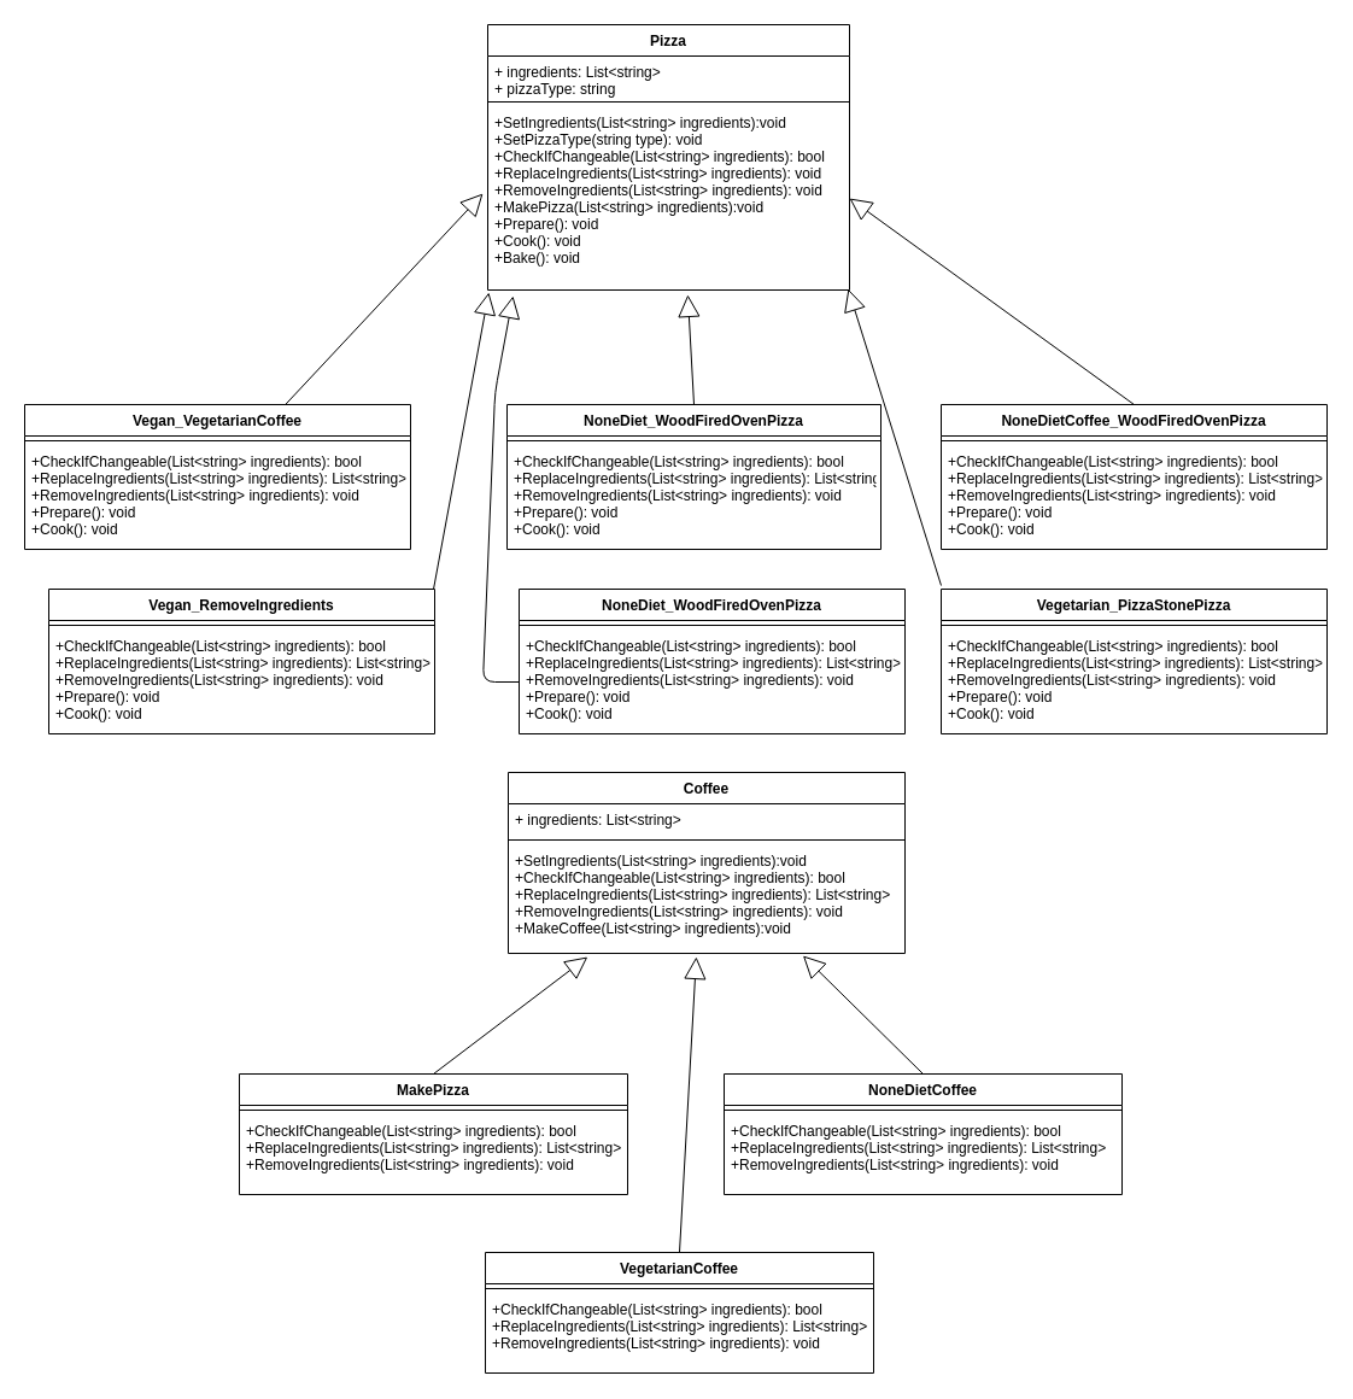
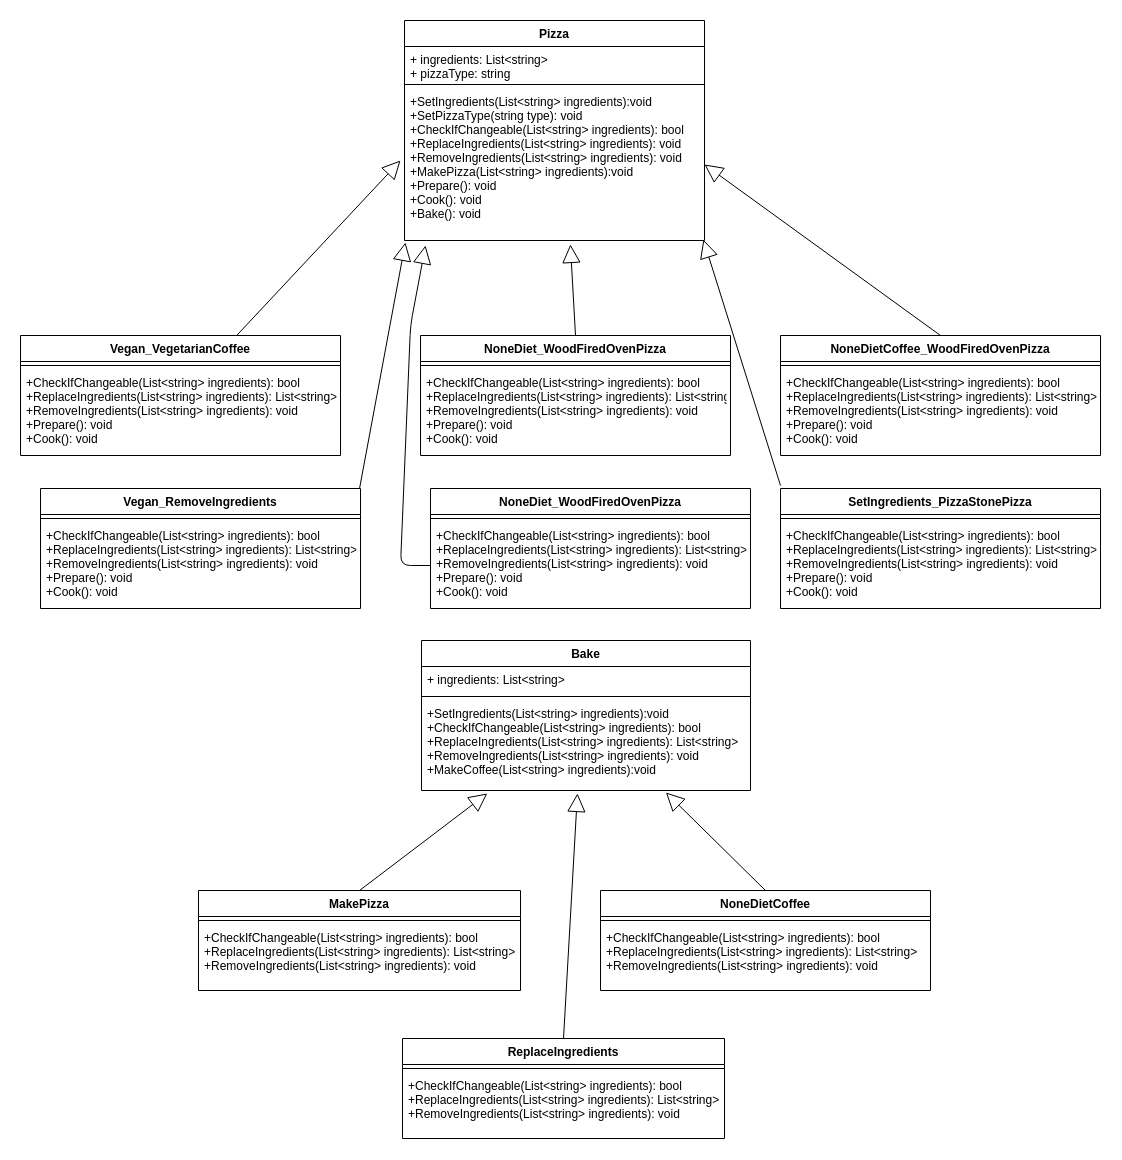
  <mxCell id="0" />
  <mxCell id="1" parent="0" />
  <mxCell id="2" value="Vegan_VegetarianCoffee" style="swimlane;fontStyle=1;align=center;verticalAlign=top;childLayout=stackLayout;horizontal=1;startSize=26;horizontalStack=0;resizeParent=1;resizeParentMax=0;resizeLast=0;collapsible=1;marginBottom=0;" parent="1" vertex="1"><mxGeometry x="20" y="335" width="320" height="120" as="geometry" /></mxCell>
  <mxCell id="3" value="" style="line;strokeWidth=1;fillColor=none;align=left;verticalAlign=middle;spacingTop=-1;spacingLeft=3;spacingRight=3;rotatable=0;labelPosition=right;points=[];portConstraint=eastwest;" parent="2" vertex="1"><mxGeometry y="26" width="320" height="8" as="geometry" /></mxCell>
  <mxCell id="4" value="+CheckIfChangeable(List&lt;string&gt; ingredients): bool&#10;+ReplaceIngredients(List&lt;string&gt; ingredients): List&lt;string&gt;&#10;+RemoveIngredients(List&lt;string&gt; ingredients): void&#10;+Prepare(): void&#10;+Cook(): void" style="text;strokeColor=none;fillColor=none;align=left;verticalAlign=top;spacingLeft=4;spacingRight=4;overflow=hidden;rotatable=0;points=[[0,0.5],[1,0.5]];portConstraint=eastwest;" parent="2" vertex="1"><mxGeometry y="34" width="320" height="86" as="geometry" /></mxCell>
  <mxCell id="5" value="NoneDietCoffee_WoodFiredOvenPizza" style="swimlane;fontStyle=1;align=center;verticalAlign=top;childLayout=stackLayout;horizontal=1;startSize=26;horizontalStack=0;resizeParent=1;resizeParentMax=0;resizeLast=0;collapsible=1;marginBottom=0;" parent="1" vertex="1"><mxGeometry x="780" y="335" width="320" height="120" as="geometry" /></mxCell>
  <mxCell id="6" value="" style="line;strokeWidth=1;fillColor=none;align=left;verticalAlign=middle;spacingTop=-1;spacingLeft=3;spacingRight=3;rotatable=0;labelPosition=right;points=[];portConstraint=eastwest;" parent="5" vertex="1"><mxGeometry y="26" width="320" height="8" as="geometry" /></mxCell>
  <mxCell id="7" value="+CheckIfChangeable(List&lt;string&gt; ingredients): bool&#10;+ReplaceIngredients(List&lt;string&gt; ingredients): List&lt;string&gt;&#10;+RemoveIngredients(List&lt;string&gt; ingredients): void&#10;+Prepare(): void&#10;+Cook(): void" style="text;strokeColor=none;fillColor=none;align=left;verticalAlign=top;spacingLeft=4;spacingRight=4;overflow=hidden;rotatable=0;points=[[0,0.5],[1,0.5]];portConstraint=eastwest;" parent="5" vertex="1"><mxGeometry y="34" width="320" height="86" as="geometry" /></mxCell>
  <mxCell id="8" value="" style="endArrow=block;endSize=16;endFill=0;html=1;" parent="1" source="2" edge="1"><mxGeometry width="160" relative="1" as="geometry"><mxPoint x="407" y="210" as="sourcePoint" /><mxPoint x="400" y="160" as="targetPoint" /></mxGeometry></mxCell>
  <mxCell id="9" value="" style="endArrow=block;endSize=16;endFill=0;html=1;exitX=0.5;exitY=0;exitDx=0;exitDy=0;entryX=1;entryY=0.5;entryDx=0;entryDy=0;" parent="1" source="5" target="29" edge="1"><mxGeometry width="160" relative="1" as="geometry"><mxPoint x="417" y="220" as="sourcePoint" /><mxPoint x="712" y="146" as="targetPoint" /></mxGeometry></mxCell>
  <mxCell id="10" value="" style="endArrow=block;endSize=16;endFill=0;html=1;exitX=0.5;exitY=0;exitDx=0;exitDy=0;entryX=0.553;entryY=1.026;entryDx=0;entryDy=0;entryPerimeter=0;" parent="1" source="18" edge="1" target="29"><mxGeometry width="160" relative="1" as="geometry"><mxPoint x="560" y="339" as="sourcePoint" /><mxPoint x="558" y="267" as="targetPoint" /></mxGeometry></mxCell>
  <mxCell id="11" value="Vegan_RemoveIngredients" style="swimlane;fontStyle=1;align=center;verticalAlign=top;childLayout=stackLayout;horizontal=1;startSize=26;horizontalStack=0;resizeParent=1;resizeParentMax=0;resizeLast=0;collapsible=1;marginBottom=0;" parent="1" vertex="1"><mxGeometry x="40" y="488" width="320" height="120" as="geometry" /></mxCell>
  <mxCell id="12" value="" style="line;strokeWidth=1;fillColor=none;align=left;verticalAlign=middle;spacingTop=-1;spacingLeft=3;spacingRight=3;rotatable=0;labelPosition=right;points=[];portConstraint=eastwest;" parent="11" vertex="1"><mxGeometry y="26" width="320" height="8" as="geometry" /></mxCell>
  <mxCell id="13" value="+CheckIfChangeable(List&lt;string&gt; ingredients): bool&#10;+ReplaceIngredients(List&lt;string&gt; ingredients): List&lt;string&gt;&#10;+RemoveIngredients(List&lt;string&gt; ingredients): void&#10;+Prepare(): void&#10;+Cook(): void" style="text;strokeColor=none;fillColor=none;align=left;verticalAlign=top;spacingLeft=4;spacingRight=4;overflow=hidden;rotatable=0;points=[[0,0.5],[1,0.5]];portConstraint=eastwest;" parent="11" vertex="1"><mxGeometry y="34" width="320" height="86" as="geometry" /></mxCell>
  <mxCell id="14" value="" style="endArrow=block;endSize=16;endFill=0;html=1;exitX=0.997;exitY=0;exitDx=0;exitDy=0;exitPerimeter=0;entryX=0.003;entryY=1.013;entryDx=0;entryDy=0;entryPerimeter=0;" parent="1" source="11" edge="1" target="29"><mxGeometry width="160" relative="1" as="geometry"><mxPoint x="314.923" y="345" as="sourcePoint" /><mxPoint x="412" y="265" as="targetPoint" /></mxGeometry></mxCell>
- <mxCell id="15" value="Vegetarian_PizzaStonePizza" style="swimlane;fontStyle=1;align=center;verticalAlign=top;childLayout=stackLayout;horizontal=1;startSize=26;horizontalStack=0;resizeParent=1;resizeParentMax=0;resizeLast=0;collapsible=1;marginBottom=0;" parent="1" vertex="1"><mxGeometry x="780" y="488" width="320" height="120" as="geometry" /></mxCell>
+ <mxCell id="15" value="SetIngredients_PizzaStonePizza" style="swimlane;fontStyle=1;align=center;verticalAlign=top;childLayout=stackLayout;horizontal=1;startSize=26;horizontalStack=0;resizeParent=1;resizeParentMax=0;resizeLast=0;collapsible=1;marginBottom=0;" parent="1" vertex="1"><mxGeometry x="780" y="488" width="320" height="120" as="geometry" /></mxCell>
  <mxCell id="16" value="" style="line;strokeWidth=1;fillColor=none;align=left;verticalAlign=middle;spacingTop=-1;spacingLeft=3;spacingRight=3;rotatable=0;labelPosition=right;points=[];portConstraint=eastwest;" parent="15" vertex="1"><mxGeometry y="26" width="320" height="8" as="geometry" /></mxCell>
  <mxCell id="17" value="+CheckIfChangeable(List&lt;string&gt; ingredients): bool&#10;+ReplaceIngredients(List&lt;string&gt; ingredients): List&lt;string&gt;&#10;+RemoveIngredients(List&lt;string&gt; ingredients): void&#10;+Prepare(): void&#10;+Cook(): void" style="text;strokeColor=none;fillColor=none;align=left;verticalAlign=top;spacingLeft=4;spacingRight=4;overflow=hidden;rotatable=0;points=[[0,0.5],[1,0.5]];portConstraint=eastwest;" parent="15" vertex="1"><mxGeometry y="34" width="320" height="86" as="geometry" /></mxCell>
  <mxCell id="18" value="NoneDiet_WoodFiredOvenPizza" style="swimlane;fontStyle=1;align=center;verticalAlign=top;childLayout=stackLayout;horizontal=1;startSize=26;horizontalStack=0;resizeParent=1;resizeParentMax=0;resizeLast=0;collapsible=1;marginBottom=0;" parent="1" vertex="1"><mxGeometry x="420" y="335" width="310" height="120" as="geometry" /></mxCell>
  <mxCell id="19" value="" style="line;strokeWidth=1;fillColor=none;align=left;verticalAlign=middle;spacingTop=-1;spacingLeft=3;spacingRight=3;rotatable=0;labelPosition=right;points=[];portConstraint=eastwest;" parent="18" vertex="1"><mxGeometry y="26" width="310" height="8" as="geometry" /></mxCell>
  <mxCell id="20" value="+CheckIfChangeable(List&lt;string&gt; ingredients): bool&#10;+ReplaceIngredients(List&lt;string&gt; ingredients): List&lt;string&gt;&#10;+RemoveIngredients(List&lt;string&gt; ingredients): void&#10;+Prepare(): void&#10;+Cook(): void" style="text;strokeColor=none;fillColor=none;align=left;verticalAlign=top;spacingLeft=4;spacingRight=4;overflow=hidden;rotatable=0;points=[[0,0.5],[1,0.5]];portConstraint=eastwest;" parent="18" vertex="1"><mxGeometry y="34" width="310" height="86" as="geometry" /></mxCell>
  <mxCell id="21" value="NoneDiet_WoodFiredOvenPizza" style="swimlane;fontStyle=1;align=center;verticalAlign=top;childLayout=stackLayout;horizontal=1;startSize=26;horizontalStack=0;resizeParent=1;resizeParentMax=0;resizeLast=0;collapsible=1;marginBottom=0;" parent="1" vertex="1"><mxGeometry x="430" y="488" width="320" height="120" as="geometry" /></mxCell>
  <mxCell id="22" value="" style="line;strokeWidth=1;fillColor=none;align=left;verticalAlign=middle;spacingTop=-1;spacingLeft=3;spacingRight=3;rotatable=0;labelPosition=right;points=[];portConstraint=eastwest;" parent="21" vertex="1"><mxGeometry y="26" width="320" height="8" as="geometry" /></mxCell>
  <mxCell id="23" value="+CheckIfChangeable(List&lt;string&gt; ingredients): bool&#10;+ReplaceIngredients(List&lt;string&gt; ingredients): List&lt;string&gt;&#10;+RemoveIngredients(List&lt;string&gt; ingredients): void&#10;+Prepare(): void&#10;+Cook(): void" style="text;strokeColor=none;fillColor=none;align=left;verticalAlign=top;spacingLeft=4;spacingRight=4;overflow=hidden;rotatable=0;points=[[0,0.5],[1,0.5]];portConstraint=eastwest;" parent="21" vertex="1"><mxGeometry y="34" width="320" height="86" as="geometry" /></mxCell>
  <mxCell id="24" value="" style="endArrow=block;endSize=16;endFill=0;html=1;entryX=1.003;entryY=0.756;entryDx=0;entryDy=0;entryPerimeter=0;" parent="1" edge="1"><mxGeometry width="160" relative="1" as="geometry"><mxPoint x="780" y="485" as="sourcePoint" /><mxPoint x="702.9" y="239.16" as="targetPoint" /></mxGeometry></mxCell>
  <mxCell id="25" value="" style="endArrow=block;endSize=16;endFill=0;html=1;exitX=0;exitY=0.5;exitDx=0;exitDy=0;entryX=0.07;entryY=1.033;entryDx=0;entryDy=0;entryPerimeter=0;" parent="1" source="23" target="29" edge="1"><mxGeometry width="160" relative="1" as="geometry"><mxPoint x="600" y="355" as="sourcePoint" /><mxPoint x="479.1" y="267.21" as="targetPoint" /><Array as="points"><mxPoint x="400" y="565" /><mxPoint x="410" y="325" /></Array></mxGeometry></mxCell>
  <mxCell id="26" value="Pizza" style="swimlane;fontStyle=1;align=center;verticalAlign=top;childLayout=stackLayout;horizontal=1;startSize=26;horizontalStack=0;resizeParent=1;resizeParentMax=0;resizeLast=0;collapsible=1;marginBottom=0;" vertex="1" parent="1"><mxGeometry x="404" y="20" width="300" height="220" as="geometry" /></mxCell>
  <mxCell id="27" value="+ ingredients: List&lt;string&gt;&#10;+ pizzaType: string" style="text;strokeColor=none;fillColor=none;align=left;verticalAlign=top;spacingLeft=4;spacingRight=4;overflow=hidden;rotatable=0;points=[[0,0.5],[1,0.5]];portConstraint=eastwest;" vertex="1" parent="26"><mxGeometry y="26" width="300" height="34" as="geometry" /></mxCell>
  <mxCell id="28" value="" style="line;strokeWidth=1;fillColor=none;align=left;verticalAlign=middle;spacingTop=-1;spacingLeft=3;spacingRight=3;rotatable=0;labelPosition=right;points=[];portConstraint=eastwest;" vertex="1" parent="26"><mxGeometry y="60" width="300" height="8" as="geometry" /></mxCell>
  <mxCell id="29" value="+SetIngredients(List&lt;string&gt; ingredients):void&#10;+SetPizzaType(string type): void&#10;+CheckIfChangeable(List&lt;string&gt; ingredients): bool&#10;+ReplaceIngredients(List&lt;string&gt; ingredients): void&#10;+RemoveIngredients(List&lt;string&gt; ingredients): void&#10;+MakePizza(List&lt;string&gt; ingredients):void&#10;+Prepare(): void&#10;+Cook(): void&#10;+Bake(): void" style="text;strokeColor=none;fillColor=none;align=left;verticalAlign=top;spacingLeft=4;spacingRight=4;overflow=hidden;rotatable=0;points=[[0,0.5],[1,0.5]];portConstraint=eastwest;" vertex="1" parent="26"><mxGeometry y="68" width="300" height="152" as="geometry" /></mxCell>
- <mxCell id="30" value="Coffee" style="swimlane;fontStyle=1;align=center;verticalAlign=top;childLayout=stackLayout;horizontal=1;startSize=26;horizontalStack=0;resizeParent=1;resizeParentMax=0;resizeLast=0;collapsible=1;marginBottom=0;" vertex="1" parent="1"><mxGeometry x="421" y="640" width="329" height="150" as="geometry" /></mxCell>
+ <mxCell id="30" value="Bake" style="swimlane;fontStyle=1;align=center;verticalAlign=top;childLayout=stackLayout;horizontal=1;startSize=26;horizontalStack=0;resizeParent=1;resizeParentMax=0;resizeLast=0;collapsible=1;marginBottom=0;" vertex="1" parent="1"><mxGeometry x="421" y="640" width="329" height="150" as="geometry" /></mxCell>
  <mxCell id="31" value="+ ingredients: List&lt;string&gt;&#10;" style="text;strokeColor=none;fillColor=none;align=left;verticalAlign=top;spacingLeft=4;spacingRight=4;overflow=hidden;rotatable=0;points=[[0,0.5],[1,0.5]];portConstraint=eastwest;" vertex="1" parent="30"><mxGeometry y="26" width="329" height="26" as="geometry" /></mxCell>
  <mxCell id="32" value="" style="line;strokeWidth=1;fillColor=none;align=left;verticalAlign=middle;spacingTop=-1;spacingLeft=3;spacingRight=3;rotatable=0;labelPosition=right;points=[];portConstraint=eastwest;" vertex="1" parent="30"><mxGeometry y="52" width="329" height="8" as="geometry" /></mxCell>
  <mxCell id="33" value="+SetIngredients(List&lt;string&gt; ingredients):void&#10;+CheckIfChangeable(List&lt;string&gt; ingredients): bool&#10;+ReplaceIngredients(List&lt;string&gt; ingredients): List&lt;string&gt;&#10;+RemoveIngredients(List&lt;string&gt; ingredients): void&#10;+MakeCoffee(List&lt;string&gt; ingredients):void" style="text;strokeColor=none;fillColor=none;align=left;verticalAlign=top;spacingLeft=4;spacingRight=4;overflow=hidden;rotatable=0;points=[[0,0.5],[1,0.5]];portConstraint=eastwest;" vertex="1" parent="30"><mxGeometry y="60" width="329" height="90" as="geometry" /></mxCell>
  <mxCell id="34" value="MakePizza" style="swimlane;fontStyle=1;align=center;verticalAlign=top;childLayout=stackLayout;horizontal=1;startSize=26;horizontalStack=0;resizeParent=1;resizeParentMax=0;resizeLast=0;collapsible=1;marginBottom=0;" vertex="1" parent="1"><mxGeometry x="198" y="890" width="322" height="100" as="geometry" /></mxCell>
  <mxCell id="35" value="" style="line;strokeWidth=1;fillColor=none;align=left;verticalAlign=middle;spacingTop=-1;spacingLeft=3;spacingRight=3;rotatable=0;labelPosition=right;points=[];portConstraint=eastwest;" vertex="1" parent="34"><mxGeometry y="26" width="322" height="8" as="geometry" /></mxCell>
  <mxCell id="36" value="+CheckIfChangeable(List&lt;string&gt; ingredients): bool&#10;+ReplaceIngredients(List&lt;string&gt; ingredients): List&lt;string&gt;&#10;+RemoveIngredients(List&lt;string&gt; ingredients): void" style="text;strokeColor=none;fillColor=none;align=left;verticalAlign=top;spacingLeft=4;spacingRight=4;overflow=hidden;rotatable=0;points=[[0,0.5],[1,0.5]];portConstraint=eastwest;" vertex="1" parent="34"><mxGeometry y="34" width="322" height="66" as="geometry" /></mxCell>
  <mxCell id="37" value="NoneDietCoffee" style="swimlane;fontStyle=1;align=center;verticalAlign=top;childLayout=stackLayout;horizontal=1;startSize=26;horizontalStack=0;resizeParent=1;resizeParentMax=0;resizeLast=0;collapsible=1;marginBottom=0;" vertex="1" parent="1"><mxGeometry x="600" y="890" width="330" height="100" as="geometry" /></mxCell>
  <mxCell id="38" value="" style="line;strokeWidth=1;fillColor=none;align=left;verticalAlign=middle;spacingTop=-1;spacingLeft=3;spacingRight=3;rotatable=0;labelPosition=right;points=[];portConstraint=eastwest;" vertex="1" parent="37"><mxGeometry y="26" width="330" height="8" as="geometry" /></mxCell>
  <mxCell id="39" value="+CheckIfChangeable(List&lt;string&gt; ingredients): bool&#10;+ReplaceIngredients(List&lt;string&gt; ingredients): List&lt;string&gt;&#10;+RemoveIngredients(List&lt;string&gt; ingredients): void" style="text;strokeColor=none;fillColor=none;align=left;verticalAlign=top;spacingLeft=4;spacingRight=4;overflow=hidden;rotatable=0;points=[[0,0.5],[1,0.5]];portConstraint=eastwest;" vertex="1" parent="37"><mxGeometry y="34" width="330" height="66" as="geometry" /></mxCell>
  <mxCell id="40" value="" style="endArrow=block;endSize=16;endFill=0;html=1;exitX=0.5;exitY=0;exitDx=0;exitDy=0;entryX=0.2;entryY=1.033;entryDx=0;entryDy=0;entryPerimeter=0;" edge="1" parent="1" source="34" target="33"><mxGeometry width="160" relative="1" as="geometry"><mxPoint x="416" y="800" as="sourcePoint" /><mxPoint x="458" y="790" as="targetPoint" /></mxGeometry></mxCell>
  <mxCell id="41" value="" style="endArrow=block;endSize=16;endFill=0;html=1;exitX=0.5;exitY=0;exitDx=0;exitDy=0;entryX=0.743;entryY=1.022;entryDx=0;entryDy=0;entryPerimeter=0;" edge="1" parent="1" source="37" target="33"><mxGeometry width="160" relative="1" as="geometry"><mxPoint x="436" y="820" as="sourcePoint" /><mxPoint x="571" y="790" as="targetPoint" /></mxGeometry></mxCell>
- <mxCell id="42" value="VegetarianCoffee" style="swimlane;fontStyle=1;align=center;verticalAlign=top;childLayout=stackLayout;horizontal=1;startSize=26;horizontalStack=0;resizeParent=1;resizeParentMax=0;resizeLast=0;collapsible=1;marginBottom=0;" vertex="1" parent="1"><mxGeometry x="402" y="1038" width="322" height="100" as="geometry" /></mxCell>
+ <mxCell id="42" value="ReplaceIngredients" style="swimlane;fontStyle=1;align=center;verticalAlign=top;childLayout=stackLayout;horizontal=1;startSize=26;horizontalStack=0;resizeParent=1;resizeParentMax=0;resizeLast=0;collapsible=1;marginBottom=0;" vertex="1" parent="1"><mxGeometry x="402" y="1038" width="322" height="100" as="geometry" /></mxCell>
  <mxCell id="43" value="" style="line;strokeWidth=1;fillColor=none;align=left;verticalAlign=middle;spacingTop=-1;spacingLeft=3;spacingRight=3;rotatable=0;labelPosition=right;points=[];portConstraint=eastwest;" vertex="1" parent="42"><mxGeometry y="26" width="322" height="8" as="geometry" /></mxCell>
  <mxCell id="44" value="+CheckIfChangeable(List&lt;string&gt; ingredients): bool&#10;+ReplaceIngredients(List&lt;string&gt; ingredients): List&lt;string&gt;&#10;+RemoveIngredients(List&lt;string&gt; ingredients): void" style="text;strokeColor=none;fillColor=none;align=left;verticalAlign=top;spacingLeft=4;spacingRight=4;overflow=hidden;rotatable=0;points=[[0,0.5],[1,0.5]];portConstraint=eastwest;" vertex="1" parent="42"><mxGeometry y="34" width="322" height="66" as="geometry" /></mxCell>
  <mxCell id="45" value="" style="endArrow=block;endSize=16;endFill=0;html=1;exitX=0.5;exitY=0;exitDx=0;exitDy=0;entryX=0.474;entryY=1.033;entryDx=0;entryDy=0;entryPerimeter=0;" edge="1" parent="1" source="42" target="33"><mxGeometry width="160" relative="1" as="geometry"><mxPoint x="369" y="900" as="sourcePoint" /><mxPoint x="496.8" y="802.97" as="targetPoint" /></mxGeometry></mxCell>
